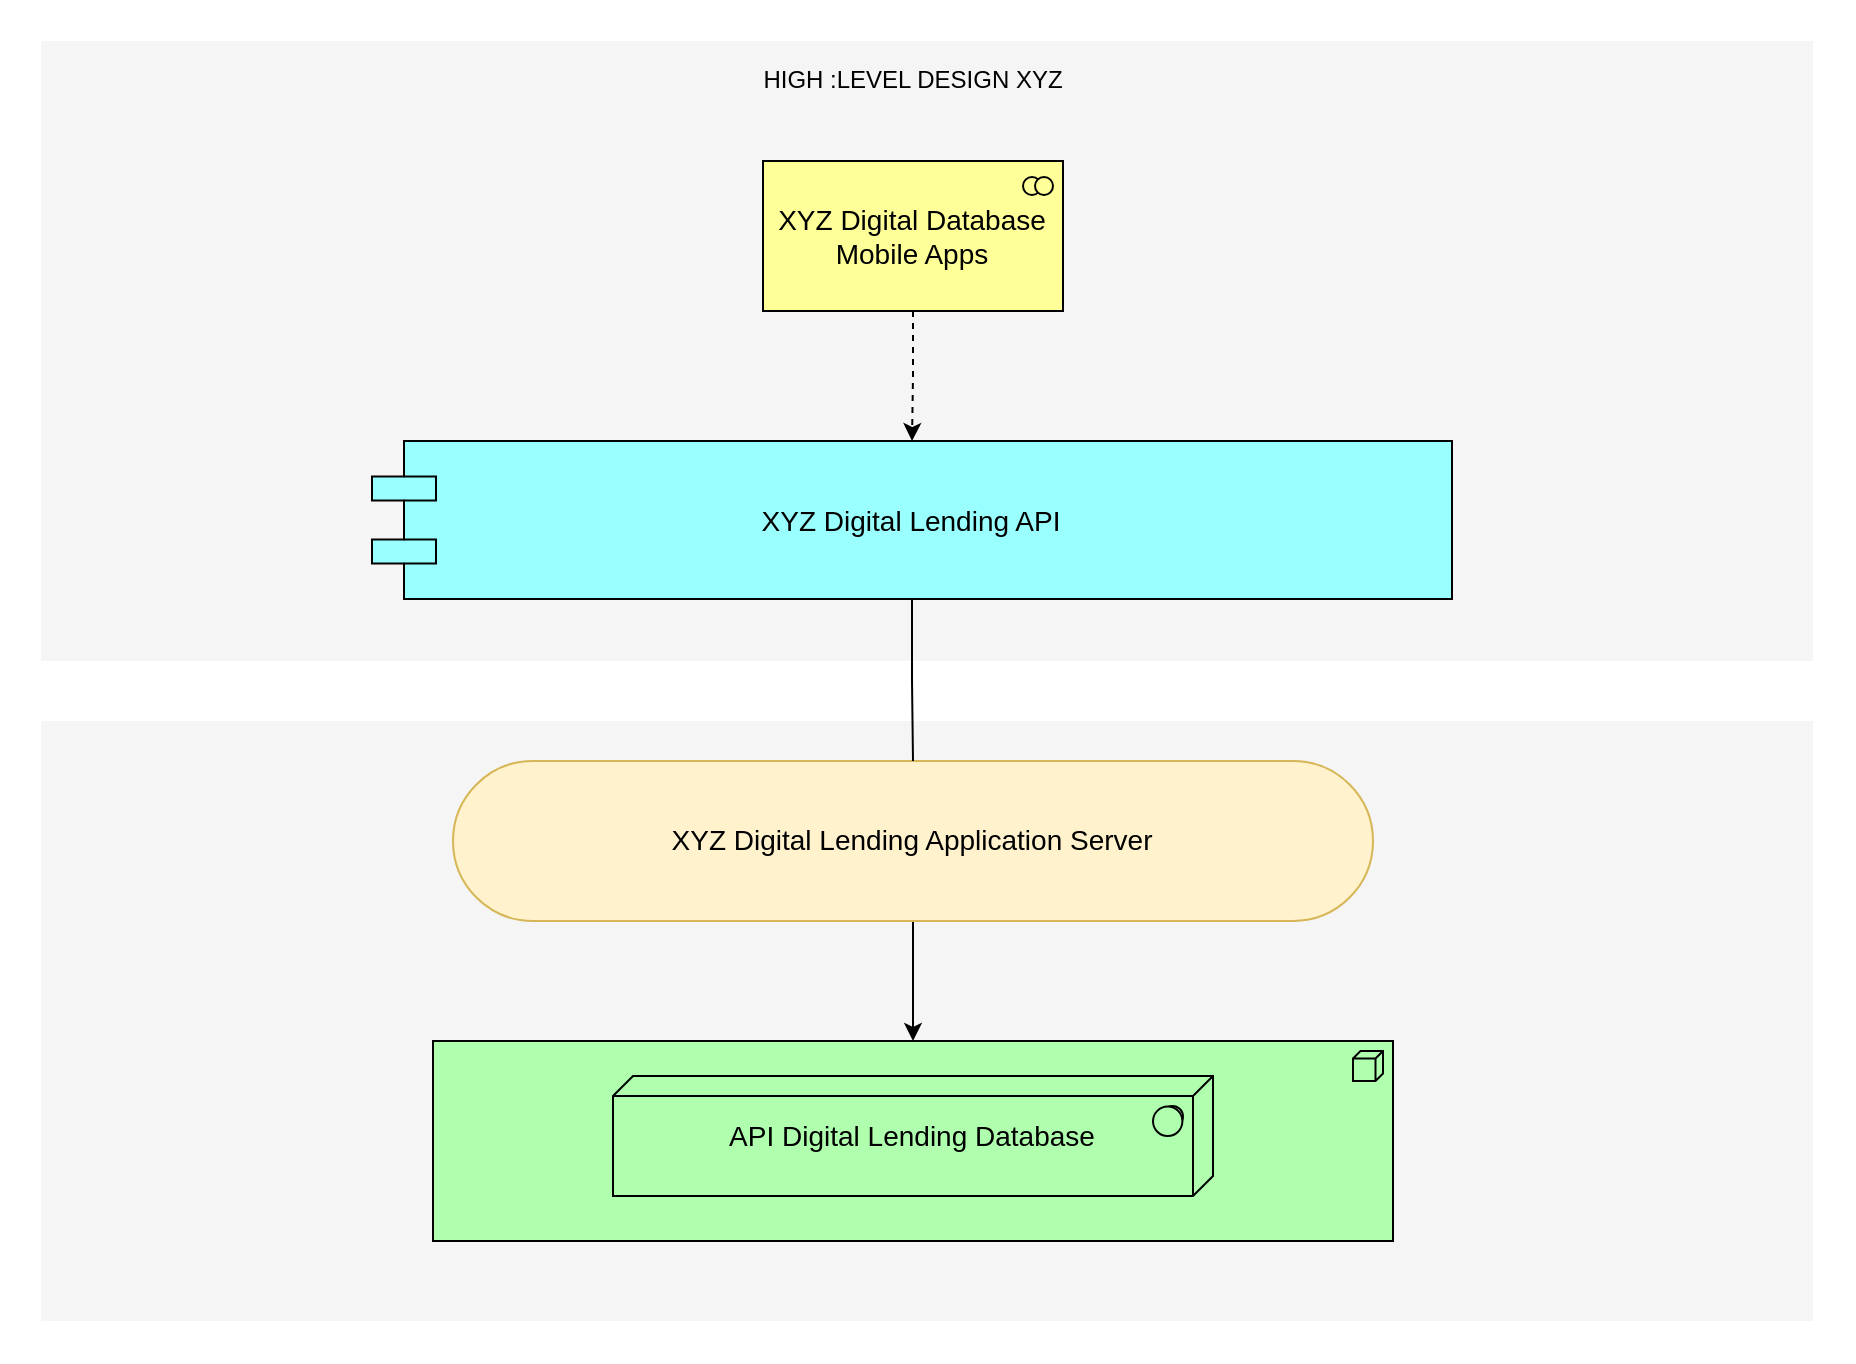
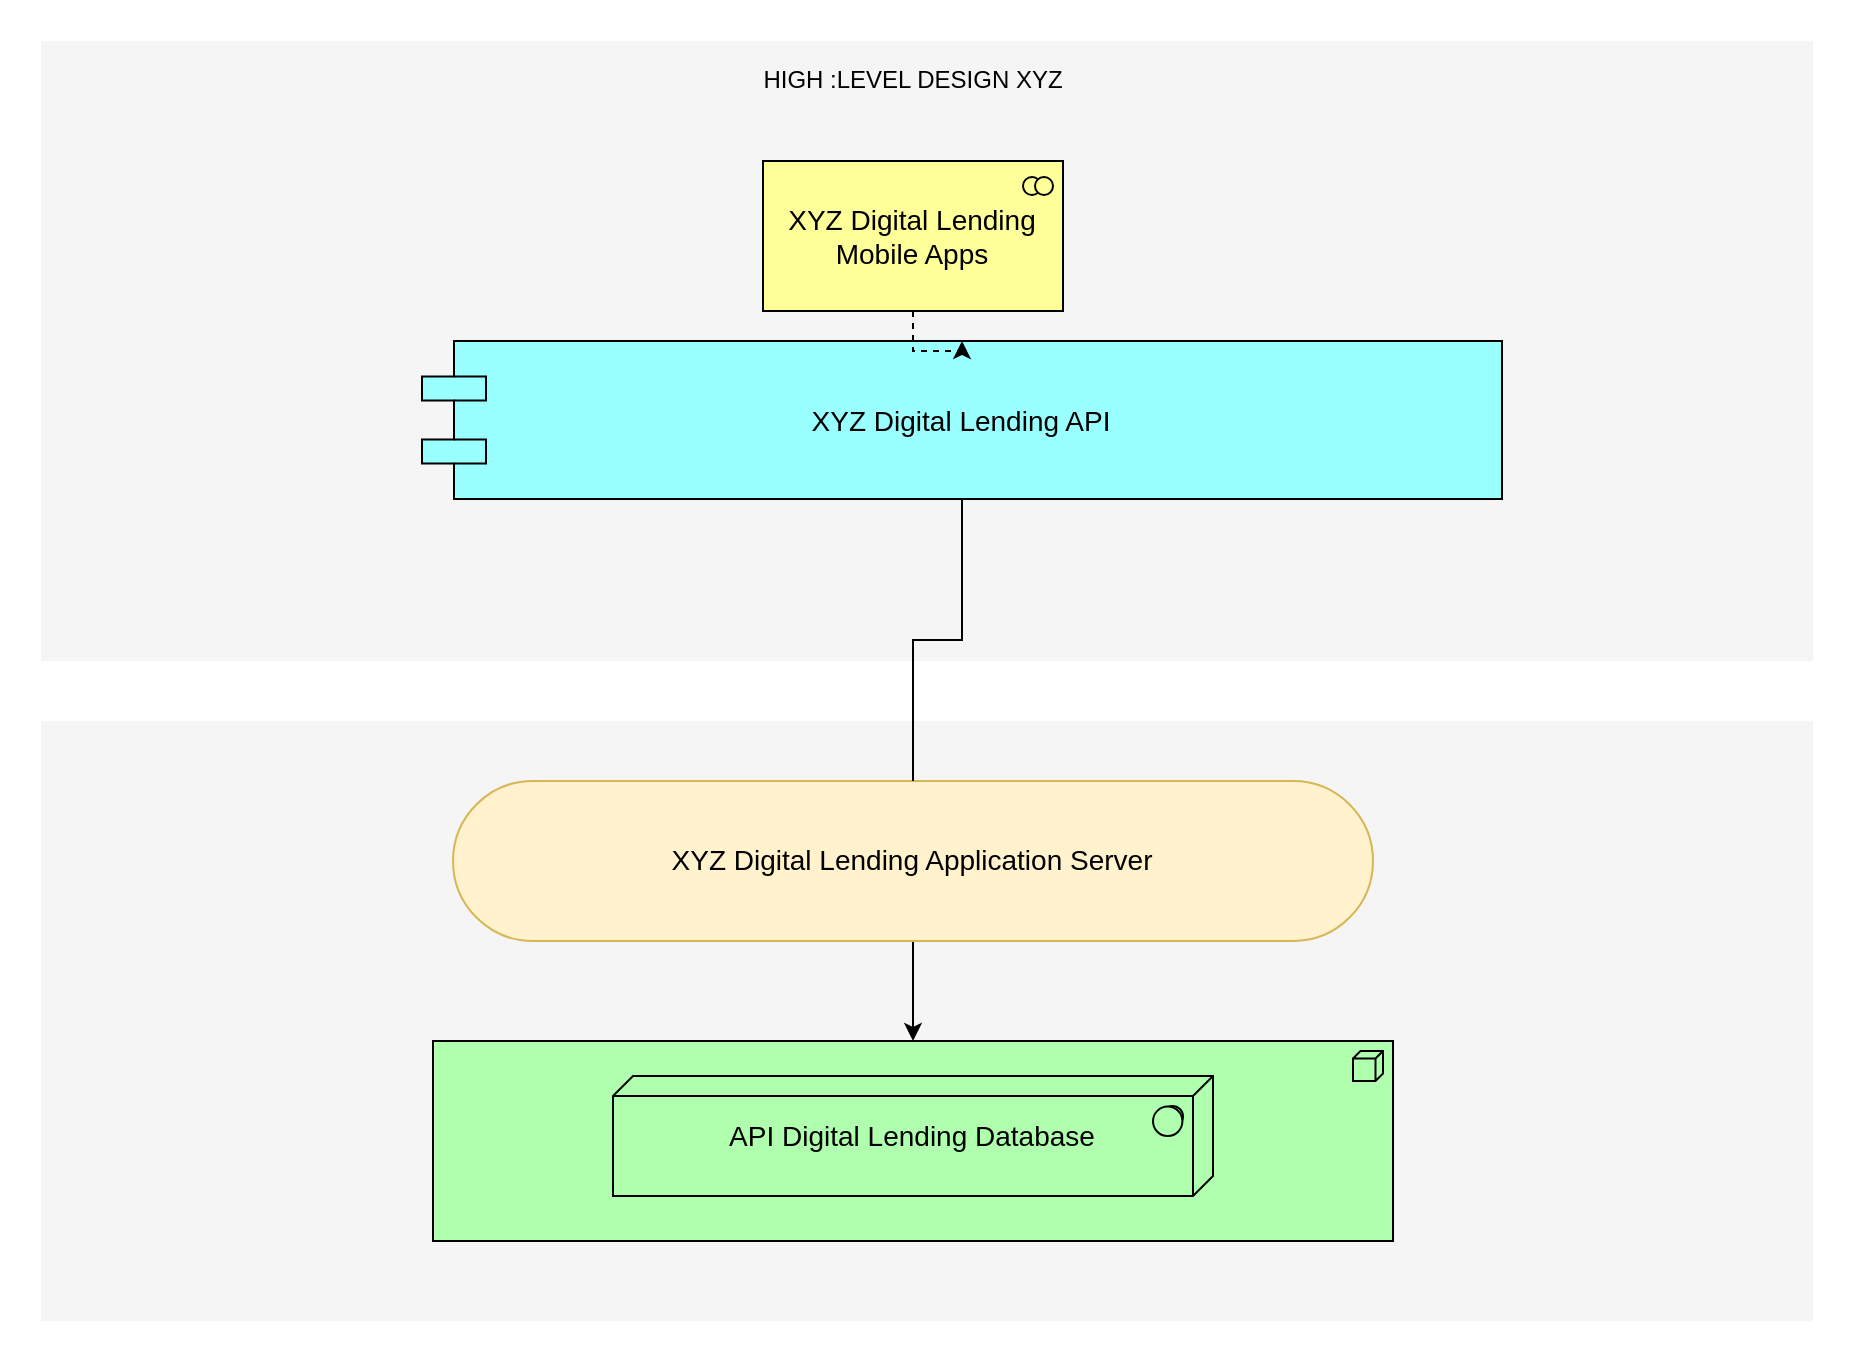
  <mxCell id="0" />
  <mxCell id="1" parent="0" />
  <mxCell id="2" value="" style="whiteSpace=wrap;html=1;strokeColor=none;strokeWidth=1;fillColor=#f5f5f5;fontSize=14;" parent="1" vertex="1"><mxGeometry x="20" y="20" width="886" height="310" as="geometry" /></mxCell>
  <mxCell id="3" value="" style="whiteSpace=wrap;html=1;strokeColor=none;strokeWidth=1;fillColor=#f5f5f5;fontSize=14;" parent="1" vertex="1"><mxGeometry x="20" y="360" width="886" height="300" as="geometry" /></mxCell>
  <mxCell id="4" value="" style="html=1;whiteSpace=wrap;fillColor=#AFFFAF;shape=mxgraph.archimate3.application;appType=node;archiType=square;fontSize=14;verticalAlign=top;" parent="1" vertex="1"><mxGeometry x="216" y="520" width="480" height="100" as="geometry" /></mxCell>
  <mxCell id="5" value="API Digital Lending Database" style="html=1;whiteSpace=wrap;fillColor=#AFFFAF;shape=mxgraph.archimate3.tech;techType=sysSw;fontSize=14;" parent="1" vertex="1"><mxGeometry x="306" y="537.5" width="300" height="60" as="geometry" /></mxCell>
  <mxCell id="6" style="edgeStyle=orthogonalEdgeStyle;rounded=0;orthogonalLoop=1;jettySize=auto;html=1;" parent="1" source="7" target="4" edge="1"><mxGeometry relative="1" as="geometry" /></mxCell>
- <mxCell id="7" value="XYZ Digital Lending Application Server" style="html=1;whiteSpace=wrap;fillColor=#fff2cc;shape=mxgraph.archimate3.service;fontSize=14;strokeColor=#d6b656;" parent="1" vertex="1"><mxGeometry x="226" y="380" width="460" height="80" as="geometry" /></mxCell>
+ <mxCell id="7" value="XYZ Digital Lending Application Server" style="html=1;whiteSpace=wrap;fillColor=#fff2cc;shape=mxgraph.archimate3.service;fontSize=14;strokeColor=#d6b656;" parent="1" vertex="1"><mxGeometry x="226" y="390" width="460" height="80" as="geometry" /></mxCell>
  <mxCell id="8" value="" style="edgeStyle=orthogonalEdgeStyle;rounded=0;orthogonalLoop=1;jettySize=auto;html=1;endArrow=none;" parent="1" source="9" target="7" edge="1"><mxGeometry relative="1" as="geometry" /></mxCell>
- <mxCell id="9" value="XYZ Digital Lending API" style="shape=component;align=center;fillColor=#99ffff;gradientColor=none;fontSize=14;" parent="1" vertex="1"><mxGeometry x="185.5" y="220" width="540" height="79" as="geometry" /></mxCell>
+ <mxCell id="9" value="XYZ Digital Lending API" style="shape=component;align=center;fillColor=#99ffff;gradientColor=none;fontSize=14;" parent="1" vertex="1"><mxGeometry x="210.5" y="170" width="540" height="79" as="geometry" /></mxCell>
  <mxCell id="10" value="" style="edgeStyle=orthogonalEdgeStyle;rounded=0;orthogonalLoop=1;jettySize=auto;html=1;dashed=1;" parent="1" source="11" target="9" edge="1"><mxGeometry relative="1" as="geometry" /></mxCell>
- <mxCell id="11" value="XYZ Digital Database Mobile Apps" style="html=1;whiteSpace=wrap;fillColor=#ffff99;shape=mxgraph.archimate3.application;appType=collab;archiType=square;fontSize=14;" parent="1" vertex="1"><mxGeometry x="381" y="80" width="150" height="75" as="geometry" /></mxCell>
+ <mxCell id="11" value="XYZ Digital Lending Mobile Apps" style="html=1;whiteSpace=wrap;fillColor=#ffff99;shape=mxgraph.archimate3.application;appType=collab;archiType=square;fontSize=14;" parent="1" vertex="1"><mxGeometry x="381" y="80" width="150" height="75" as="geometry" /></mxCell>
  <mxCell id="12" style="edgeStyle=orthogonalEdgeStyle;rounded=0;orthogonalLoop=1;jettySize=auto;html=1;exitX=0.5;exitY=1;exitDx=0;exitDy=0;" parent="1" edge="1"><mxGeometry relative="1" as="geometry"><mxPoint x="463" y="340" as="sourcePoint" /><mxPoint x="463" y="340" as="targetPoint" /></mxGeometry></mxCell>
  <mxCell id="13" value="HIGH :LEVEL DESIGN XYZ" style="text;html=1;align=center;verticalAlign=middle;resizable=0;points=[];autosize=1;strokeColor=none;fillColor=none;" parent="1" vertex="1"><mxGeometry x="371" y="25" width="170" height="30" as="geometry" /></mxCell>
